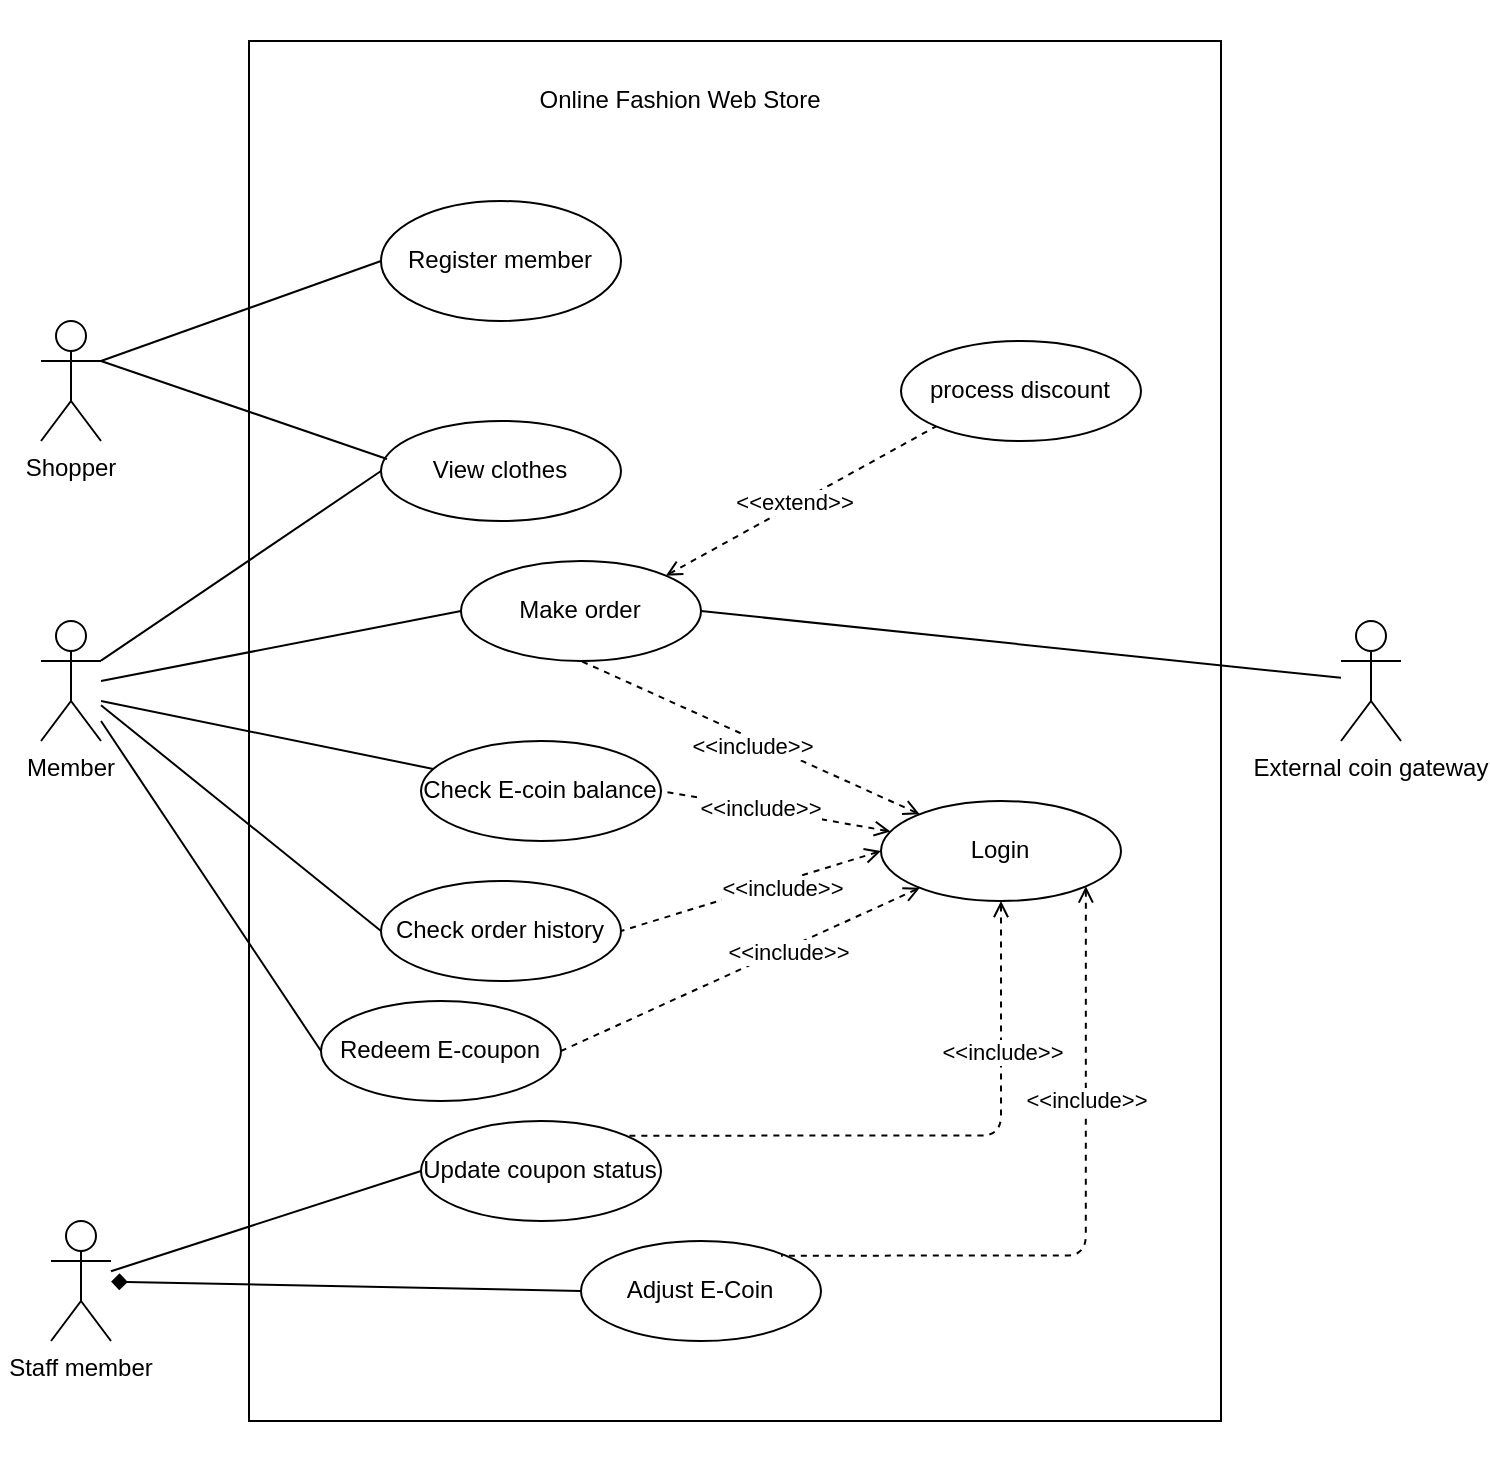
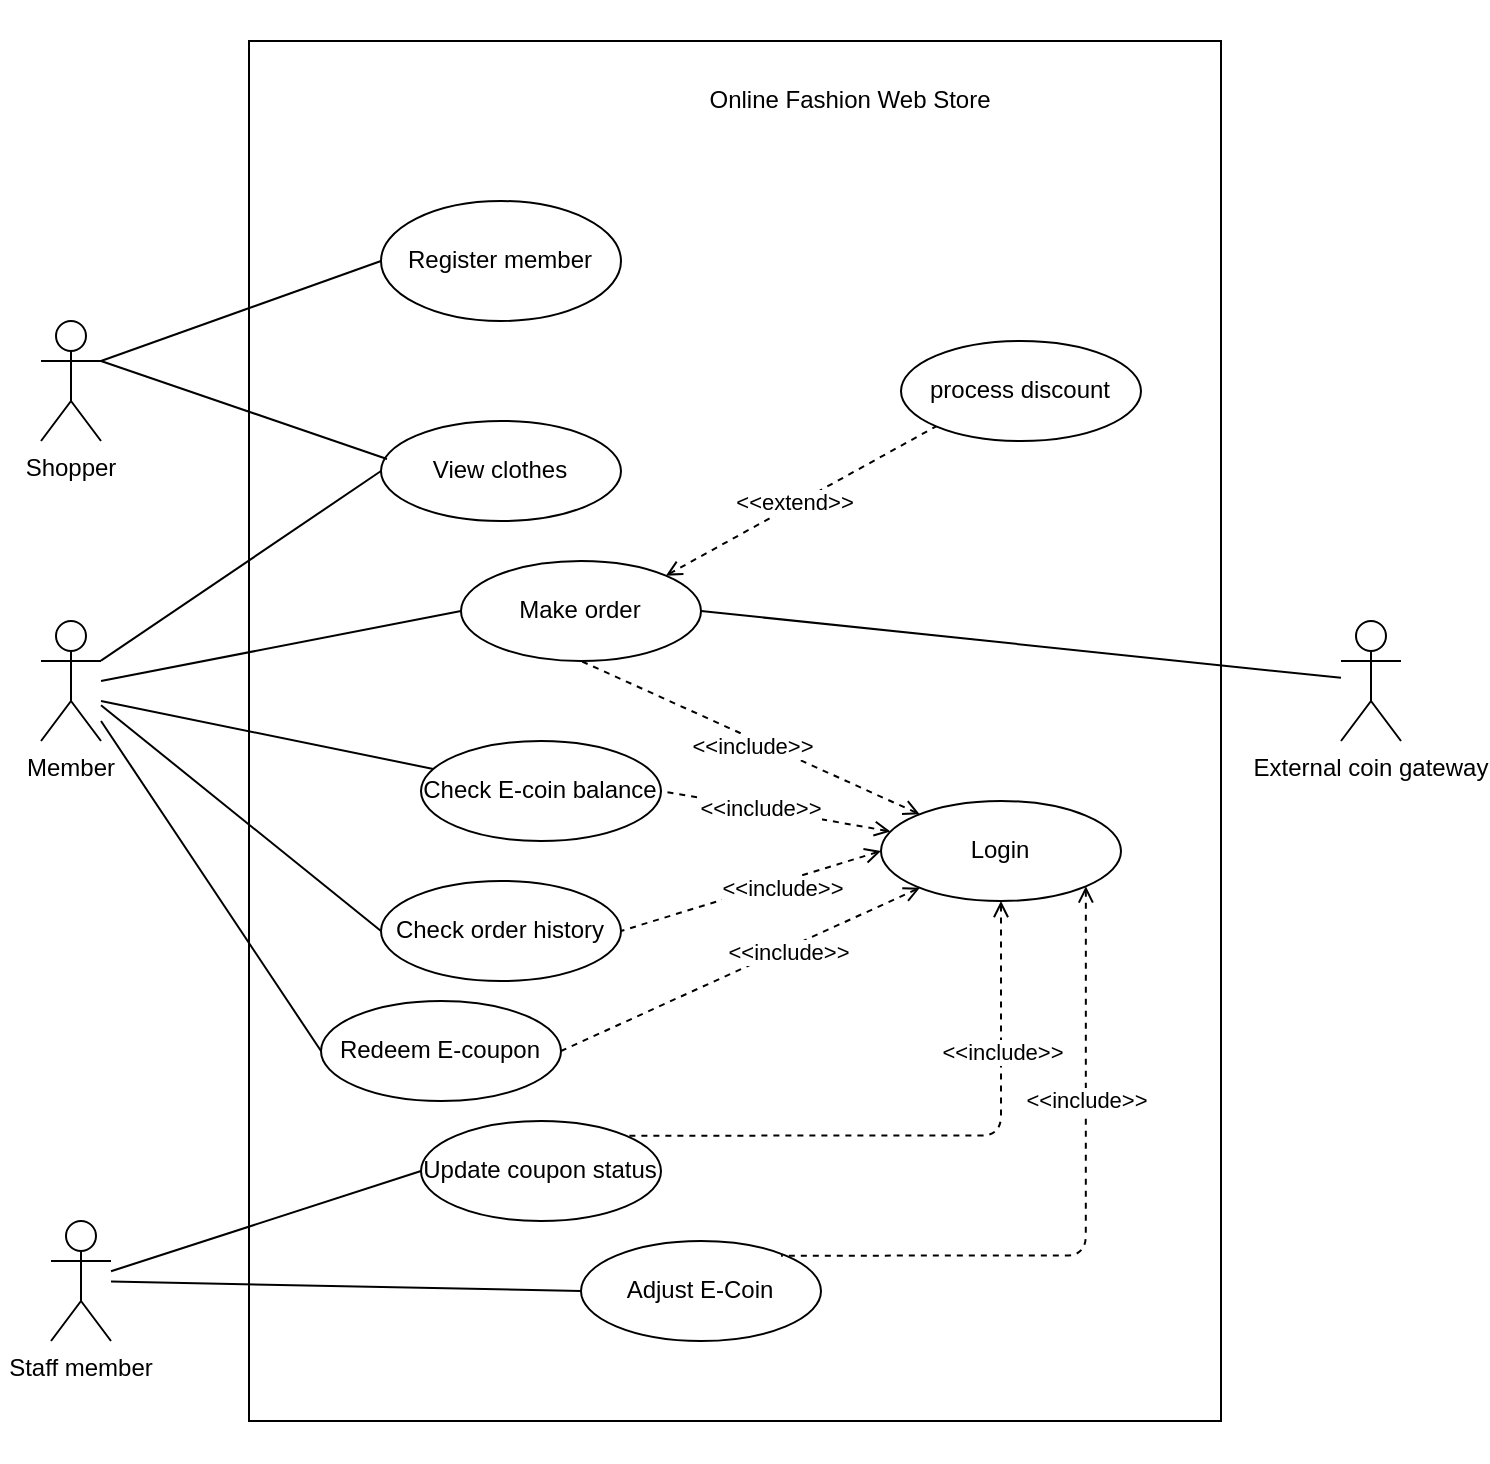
  <mxCell id="0" />
  <mxCell id="1" parent="0" />
  <mxCell id="2" value="" style="rounded=0;whiteSpace=wrap;html=1;" vertex="1" parent="1"><mxGeometry x="124" y="20" width="486" height="690" as="geometry" /></mxCell>
  <mxCell id="3" value="Shopper" style="shape=umlActor;verticalLabelPosition=bottom;verticalAlign=top;html=1;outlineConnect=0;" vertex="1" parent="1"><mxGeometry x="20" y="160" width="30" height="60" as="geometry" /></mxCell>
  <mxCell id="4" value="Member" style="shape=umlActor;verticalLabelPosition=bottom;verticalAlign=top;html=1;outlineConnect=0;" vertex="1" parent="1"><mxGeometry x="20" y="310" width="30" height="60" as="geometry" /></mxCell>
  <mxCell id="5" value="Staff member" style="shape=umlActor;verticalLabelPosition=bottom;verticalAlign=top;html=1;outlineConnect=0;" vertex="1" parent="1"><mxGeometry x="25" y="610" width="30" height="60" as="geometry" /></mxCell>
  <mxCell id="6" value="External coin gateway" style="shape=umlActor;verticalLabelPosition=bottom;verticalAlign=top;html=1;outlineConnect=0;" vertex="1" parent="1"><mxGeometry x="670" y="310" width="30" height="60" as="geometry" /></mxCell>
- <mxCell id="7" value="Online Fashion Web Store" style="text;html=1;strokeColor=none;fillColor=none;align=center;verticalAlign=middle;whiteSpace=wrap;rounded=0;" vertex="1" parent="1"><mxGeometry x="200" y="30" width="280" height="40" as="geometry" /></mxCell>
+ <mxCell id="7" value="Online Fashion Web Store" style="text;html=1;strokeColor=none;fillColor=none;align=center;verticalAlign=middle;whiteSpace=wrap;rounded=0;" vertex="1" parent="1"><mxGeometry x="285" y="30" width="280" height="40" as="geometry" /></mxCell>
  <mxCell id="8" value="Register member" style="ellipse;whiteSpace=wrap;html=1;" vertex="1" parent="1"><mxGeometry x="190" y="100" width="120" height="60" as="geometry" /></mxCell>
  <mxCell id="9" value="" style="endArrow=none;html=1;entryX=0;entryY=0.5;entryDx=0;entryDy=0;exitX=1;exitY=0.333;exitDx=0;exitDy=0;exitPerimeter=0;" edge="1" parent="1" source="3" target="8"><mxGeometry width="50" height="50" relative="1" as="geometry"><mxPoint x="60" y="210" as="sourcePoint" /><mxPoint x="110" y="160" as="targetPoint" /></mxGeometry></mxCell>
  <mxCell id="10" value="View clothes" style="ellipse;whiteSpace=wrap;html=1;" vertex="1" parent="1"><mxGeometry x="190" y="210" width="120" height="50" as="geometry" /></mxCell>
  <mxCell id="11" value="Make order" style="ellipse;whiteSpace=wrap;html=1;" vertex="1" parent="1"><mxGeometry x="230" y="280" width="120" height="50" as="geometry" /></mxCell>
  <mxCell id="12" value="Check order history" style="ellipse;whiteSpace=wrap;html=1;" vertex="1" parent="1"><mxGeometry x="190" y="440" width="120" height="50" as="geometry" /></mxCell>
  <mxCell id="13" value="" style="endArrow=none;html=1;entryX=0.025;entryY=0.38;entryDx=0;entryDy=0;entryPerimeter=0;exitX=1;exitY=0.333;exitDx=0;exitDy=0;exitPerimeter=0;" edge="1" parent="1" source="3" target="10"><mxGeometry width="50" height="50" relative="1" as="geometry"><mxPoint x="70" y="250" as="sourcePoint" /><mxPoint x="120" y="200" as="targetPoint" /></mxGeometry></mxCell>
  <mxCell id="14" value="" style="endArrow=none;html=1;entryX=0;entryY=0.5;entryDx=0;entryDy=0;" edge="1" parent="1" source="4" target="10"><mxGeometry width="50" height="50" relative="1" as="geometry"><mxPoint x="70" y="350" as="sourcePoint" /><mxPoint x="120" y="300" as="targetPoint" /></mxGeometry></mxCell>
  <mxCell id="15" value="" style="endArrow=none;html=1;entryX=0;entryY=0.5;entryDx=0;entryDy=0;" edge="1" parent="1" target="11"><mxGeometry width="50" height="50" relative="1" as="geometry"><mxPoint x="50" y="340" as="sourcePoint" /><mxPoint x="120" y="340" as="targetPoint" /></mxGeometry></mxCell>
  <mxCell id="16" value="" style="endArrow=none;html=1;exitX=1;exitY=0.5;exitDx=0;exitDy=0;" edge="1" parent="1" source="11" target="6"><mxGeometry width="50" height="50" relative="1" as="geometry"><mxPoint x="500" y="340" as="sourcePoint" /><mxPoint x="550" y="290" as="targetPoint" /></mxGeometry></mxCell>
  <mxCell id="17" value="process discount" style="ellipse;whiteSpace=wrap;html=1;" vertex="1" parent="1"><mxGeometry x="450" y="170" width="120" height="50" as="geometry" /></mxCell>
  <mxCell id="18" value="" style="endArrow=none;dashed=1;html=1;entryX=0;entryY=1;entryDx=0;entryDy=0;exitX=1;exitY=0;exitDx=0;exitDy=0;startArrow=open;startFill=0;" edge="1" parent="1" source="11" target="17"><mxGeometry width="50" height="50" relative="1" as="geometry"><mxPoint x="310" y="310" as="sourcePoint" /><mxPoint x="360" y="260" as="targetPoint" /></mxGeometry></mxCell>
  <mxCell id="19" value="&amp;lt;&amp;lt;extend&amp;gt;&amp;gt;" style="edgeLabel;html=1;align=center;verticalAlign=middle;resizable=0;points=[];" vertex="1" connectable="0" parent="18"><mxGeometry x="-0.343" y="-5" relative="1" as="geometry"><mxPoint x="17" y="-17" as="offset" /></mxGeometry></mxCell>
  <mxCell id="20" value="" style="endArrow=none;html=1;entryX=0;entryY=0.5;entryDx=0;entryDy=0;" edge="1" parent="1" source="4" target="12"><mxGeometry width="50" height="50" relative="1" as="geometry"><mxPoint x="80" y="400" as="sourcePoint" /><mxPoint x="130" y="350" as="targetPoint" /></mxGeometry></mxCell>
  <mxCell id="21" value="Login" style="ellipse;whiteSpace=wrap;html=1;" vertex="1" parent="1"><mxGeometry x="440" y="400" width="120" height="50" as="geometry" /></mxCell>
  <mxCell id="22" value="" style="endArrow=none;dashed=1;html=1;entryX=0.5;entryY=1;entryDx=0;entryDy=0;startArrow=open;startFill=0;" edge="1" parent="1" source="21" target="11"><mxGeometry width="50" height="50" relative="1" as="geometry"><mxPoint x="690" y="480" as="sourcePoint" /><mxPoint x="805.147" y="405.355" as="targetPoint" /></mxGeometry></mxCell>
  <mxCell id="23" value="&amp;lt;&amp;lt;include&amp;gt;&amp;gt;" style="edgeLabel;html=1;align=center;verticalAlign=middle;resizable=0;points=[];" vertex="1" connectable="0" parent="22"><mxGeometry x="-0.343" y="-5" relative="1" as="geometry"><mxPoint x="-30" y="-4" as="offset" /></mxGeometry></mxCell>
  <mxCell id="24" value="" style="endArrow=none;dashed=1;html=1;entryX=1;entryY=0.5;entryDx=0;entryDy=0;exitX=0;exitY=0.5;exitDx=0;exitDy=0;startArrow=open;startFill=0;" edge="1" parent="1" source="21" target="12"><mxGeometry width="50" height="50" relative="1" as="geometry"><mxPoint x="380" y="490" as="sourcePoint" /><mxPoint x="310" y="520" as="targetPoint" /></mxGeometry></mxCell>
  <mxCell id="25" value="&amp;lt;&amp;lt;include&amp;gt;&amp;gt;" style="edgeLabel;html=1;align=center;verticalAlign=middle;resizable=0;points=[];" vertex="1" connectable="0" parent="24"><mxGeometry x="-0.343" y="-5" relative="1" as="geometry"><mxPoint x="-5" y="10" as="offset" /></mxGeometry></mxCell>
  <mxCell id="26" value="Update coupon status" style="ellipse;whiteSpace=wrap;html=1;" vertex="1" parent="1"><mxGeometry x="210" y="560" width="120" height="50" as="geometry" /></mxCell>
  <mxCell id="27" value="" style="endArrow=none;html=1;entryX=0;entryY=0.5;entryDx=0;entryDy=0;" edge="1" parent="1" source="5" target="26"><mxGeometry width="50" height="50" relative="1" as="geometry"><mxPoint x="90" y="570" as="sourcePoint" /><mxPoint x="140" y="520" as="targetPoint" /></mxGeometry></mxCell>
  <mxCell id="28" value="Adjust E-Coin" style="ellipse;whiteSpace=wrap;html=1;" vertex="1" parent="1"><mxGeometry x="290" y="620" width="120" height="50" as="geometry" /></mxCell>
- <mxCell id="29" value="" style="endArrow=diamond;html=1;exitX=0;exitY=0.5;exitDx=0;exitDy=0;" edge="1" parent="1" source="28" target="5"><mxGeometry width="50" height="50" relative="1" as="geometry"><mxPoint x="400" y="520" as="sourcePoint" /><mxPoint x="450" y="470" as="targetPoint" /></mxGeometry></mxCell>
+ <mxCell id="29" value="" style="endArrow=none;html=1;exitX=0;exitY=0.5;exitDx=0;exitDy=0;" edge="1" parent="1" source="28" target="5"><mxGeometry width="50" height="50" relative="1" as="geometry"><mxPoint x="400" y="520" as="sourcePoint" /><mxPoint x="450" y="470" as="targetPoint" /></mxGeometry></mxCell>
  <mxCell id="30" value="" style="endArrow=none;dashed=1;html=1;startArrow=open;startFill=0;exitX=0.5;exitY=1;exitDx=0;exitDy=0;edgeStyle=orthogonalEdgeStyle;entryX=1;entryY=0;entryDx=0;entryDy=0;" edge="1" parent="1" source="21" target="26"><mxGeometry width="50" height="50" relative="1" as="geometry"><mxPoint x="390" y="770" as="sourcePoint" /><mxPoint x="340" y="540" as="targetPoint" /><Array as="points"><mxPoint x="500" y="567" /></Array></mxGeometry></mxCell>
  <mxCell id="31" value="&amp;lt;&amp;lt;include&amp;gt;&amp;gt;" style="edgeLabel;html=1;align=center;verticalAlign=middle;resizable=0;points=[];" vertex="1" connectable="0" parent="30"><mxGeometry x="-0.343" y="-5" relative="1" as="geometry"><mxPoint x="5" y="-25" as="offset" /></mxGeometry></mxCell>
  <mxCell id="32" value="" style="endArrow=none;dashed=1;html=1;entryX=1;entryY=0;entryDx=0;entryDy=0;startArrow=open;startFill=0;exitX=1;exitY=1;exitDx=0;exitDy=0;edgeStyle=orthogonalEdgeStyle;" edge="1" parent="1" source="21"><mxGeometry width="50" height="50" relative="1" as="geometry"><mxPoint x="437.57" y="460" as="sourcePoint" /><mxPoint x="389.996" y="627.322" as="targetPoint" /><Array as="points"><mxPoint x="542" y="627" /></Array></mxGeometry></mxCell>
  <mxCell id="33" value="&amp;lt;&amp;lt;include&amp;gt;&amp;gt;" style="edgeLabel;html=1;align=center;verticalAlign=middle;resizable=0;points=[];" vertex="1" connectable="0" parent="32"><mxGeometry x="-0.343" y="-5" relative="1" as="geometry"><mxPoint x="5" y="-4" as="offset" /></mxGeometry></mxCell>
  <mxCell id="34" value="" style="endArrow=none;dashed=1;html=1;startArrow=open;startFill=0;entryX=1;entryY=0.5;entryDx=0;entryDy=0;" edge="1" parent="1" source="21" target="36"><mxGeometry width="50" height="50" relative="1" as="geometry"><mxPoint x="776.44" y="547.81" as="sourcePoint" /><mxPoint x="60" y="350" as="targetPoint" /></mxGeometry></mxCell>
  <mxCell id="35" value="&amp;lt;&amp;lt;include&amp;gt;&amp;gt;" style="edgeLabel;html=1;align=center;verticalAlign=middle;resizable=0;points=[];" vertex="1" connectable="0" parent="34"><mxGeometry x="-0.343" y="-5" relative="1" as="geometry"><mxPoint x="-29" as="offset" /></mxGeometry></mxCell>
  <mxCell id="36" value="Check E-coin balance" style="ellipse;whiteSpace=wrap;html=1;" vertex="1" parent="1"><mxGeometry x="210" y="370" width="120" height="50" as="geometry" /></mxCell>
  <mxCell id="37" value="" style="endArrow=none;html=1;" edge="1" parent="1" target="36"><mxGeometry width="50" height="50" relative="1" as="geometry"><mxPoint x="50" y="350" as="sourcePoint" /><mxPoint x="170" y="340" as="targetPoint" /></mxGeometry></mxCell>
  <mxCell id="38" value="Redeem&amp;nbsp;E-coupon" style="ellipse;whiteSpace=wrap;html=1;" vertex="1" parent="1"><mxGeometry x="160" y="500" width="120" height="50" as="geometry" /></mxCell>
  <mxCell id="39" value="" style="endArrow=none;html=1;entryX=0;entryY=0.5;entryDx=0;entryDy=0;" edge="1" parent="1" target="38"><mxGeometry width="50" height="50" relative="1" as="geometry"><mxPoint x="50" y="360" as="sourcePoint" /><mxPoint x="80" y="430" as="targetPoint" /></mxGeometry></mxCell>
  <mxCell id="40" value="" style="endArrow=none;dashed=1;html=1;entryX=1;entryY=0.5;entryDx=0;entryDy=0;startArrow=open;startFill=0;" edge="1" parent="1" source="21" target="38"><mxGeometry width="50" height="50" relative="1" as="geometry"><mxPoint x="680" y="480" as="sourcePoint" /><mxPoint x="550" y="520" as="targetPoint" /></mxGeometry></mxCell>
  <mxCell id="41" value="&amp;lt;&amp;lt;include&amp;gt;&amp;gt;" style="edgeLabel;html=1;align=center;verticalAlign=middle;resizable=0;points=[];" vertex="1" connectable="0" parent="40"><mxGeometry x="-0.343" y="-5" relative="1" as="geometry"><mxPoint x="-5" y="10" as="offset" /></mxGeometry></mxCell>
